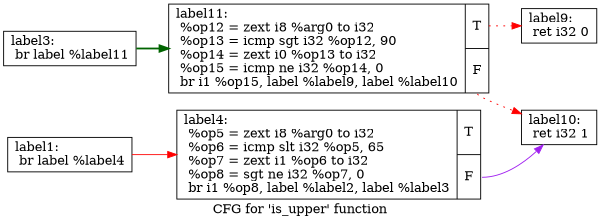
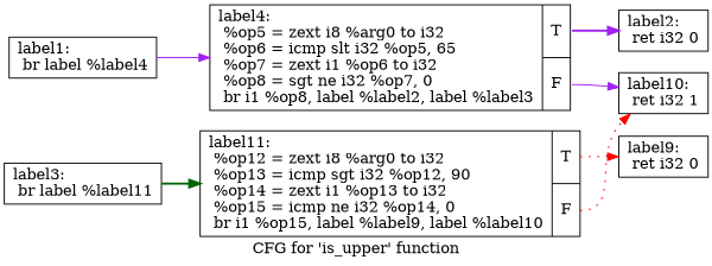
  digraph {
    label="CFG for 'is_upper' function"
    rankdir=LR
    node [shape=record]
    edge [color=red style=solid]
    n1 [label="{label1:\l  br label %label4\l}"]
    n2 [label="{label4:                                           \l  %op5 = zext i8 %arg0 to i32\l  %op6 = icmp slt i32 %op5, 65\l  %op7 = zext i1 %op6 to i32\l  %op8 = sgt ne i32 %op7, 0\l  br i1 %op8, label %label2, label %label3\l|{<s0>T|<s1>F}}"]
+   n3 [label="{label2:                                           \l  ret i32 0\l}"]
    n4 [label="{label10:                                          \l  ret i32 1\l}"]
    n5 [label="{label3:                                           \l  br label %label11\l}"]
-   n6 [label="{label11:                                          \l  %op12 = zext i8 %arg0 to i32\l  %op13 = icmp sgt i32 %op12, 90\l  %op14 = zext i0 %op13 to i32\l  %op15 = icmp ne i32 %op14, 0\l  br i1 %op15, label %label9, label %label10\l|{<s0>T|<s1>F}}"]
+   n6 [label="{label11:                                          \l  %op12 = zext i8 %arg0 to i32\l  %op13 = icmp sgt i32 %op12, 90\l  %op14 = zext i1 %op13 to i32\l  %op15 = icmp ne i32 %op14, 0\l  br i1 %op15, label %label9, label %label10\l|{<s0>T|<s1>F}}"]
    n7 [label="{label9:                                           \l  ret i32 0\l}"]
-   n1 -> n2
+   n1 -> n2 [color=purple]
+   n2 -> n3 [color=purple style=bold tailport=s0]
    n2 -> n4 [color=purple tailport=s1]
    n5 -> n6 [color=darkgreen style=bold]
    n6 -> n4 [style=dotted tailport=s1]
    n6 -> n7 [style=dotted tailport=s0]
  }
